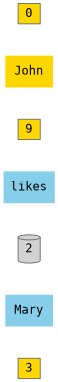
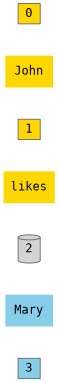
  digraph {
    fontname="DejaVu Sans Mono"
    rankdir=TB
    node [color=gray40 fillcolor=gold fontname="DejaVu Sans Mono" shape=box style=filled]
    edge [fontname="DejaVu Sans Mono" style=invis weight=100]
    0 [height=0.1 width=0.1]
-   1 [height=0.1 width=0.1 label=9]
+   1 [height=0.1 width=0.1]
    2 [fillcolor=lightgrey height=0.1 shape=cylinder width=0.1]
-   3 [height=0.1 width=0.1]
+   3 [fillcolor=skyblue height=0.1 width=0.1]
    John [color=darkgreen shape=plaintext]
-   likes [fillcolor=skyblue shape=plaintext]
+   likes [shape=plaintext]
    Mary [fillcolor=skyblue shape=plaintext]
    subgraph sub_1 {
      0
      1
      2
      3
    }
    subgraph sub_2 {
      0
      1
      2
      3
      John
      likes
      Mary
    }
    0 -> John
    1 -> likes
    2 -> Mary
    John -> 1
    likes -> 2
    Mary -> 3
  }
